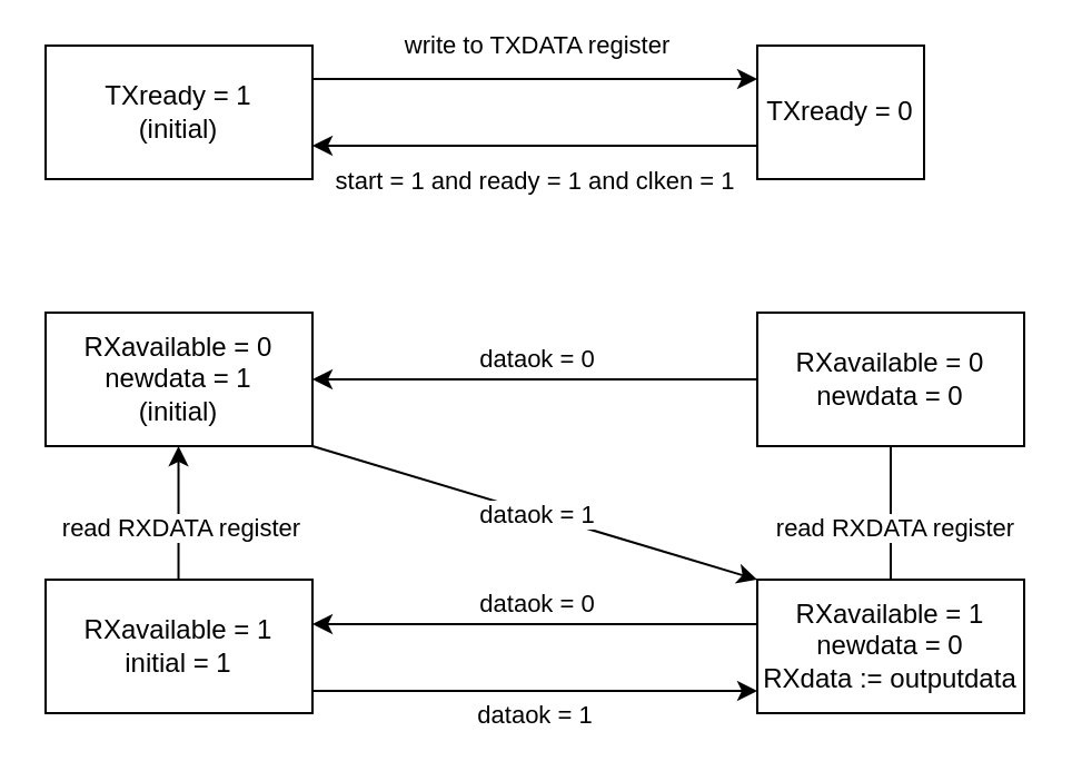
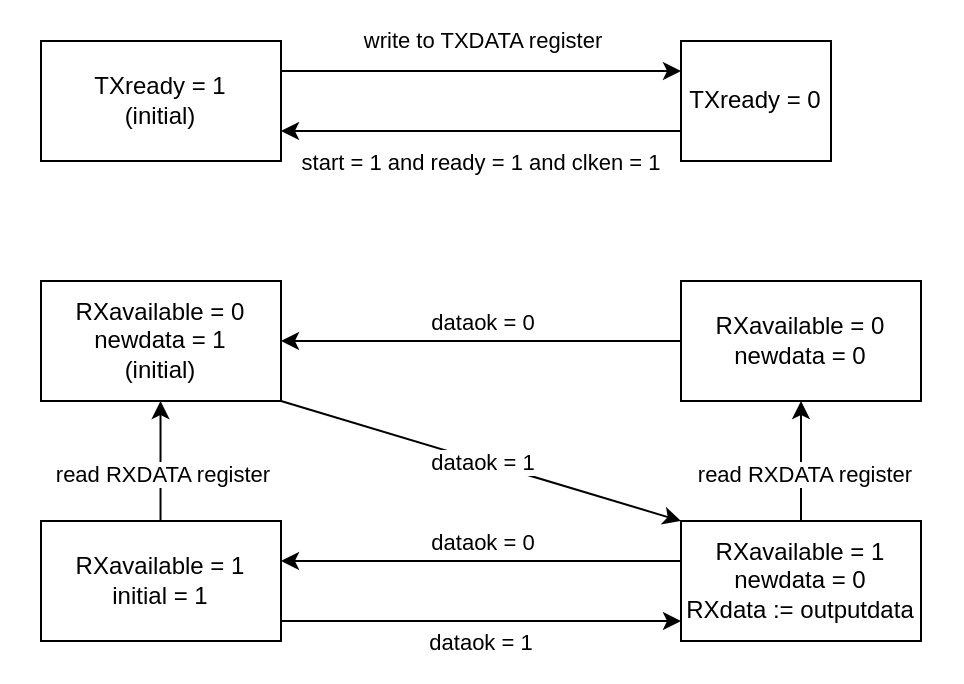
  <mxCell id="0" />
  <mxCell id="1" parent="0" />
  <mxCell id="2" value="TXready = 1&lt;br&gt;(initial)" style="rounded=0;whiteSpace=wrap;html=1;" vertex="1" parent="1"><mxGeometry x="20" y="20" width="120" height="60" as="geometry" /></mxCell>
  <mxCell id="3" value="TXready = 0" style="rounded=0;whiteSpace=wrap;html=1;" vertex="1" parent="1"><mxGeometry x="340" y="20" width="75" height="60" as="geometry" /></mxCell>
  <mxCell id="4" value="" style="endArrow=classic;html=1;exitX=1;exitY=0.25;exitDx=0;exitDy=0;entryX=0;entryY=0.25;entryDx=0;entryDy=0;edgeStyle=orthogonalEdgeStyle;elbow=vertical;curved=1;" edge="1" parent="1" source="2" target="3"><mxGeometry width="50" height="50" relative="1" as="geometry"><mxPoint x="260" y="260" as="sourcePoint" /><mxPoint x="310" y="210" as="targetPoint" /></mxGeometry></mxCell>
  <mxCell id="5" value="write to TXDATA register" style="edgeLabel;html=1;align=center;verticalAlign=middle;resizable=0;points=[];" vertex="1" connectable="0" parent="4"><mxGeometry x="0.156" y="-1" relative="1" as="geometry"><mxPoint x="-15.71" y="-16" as="offset" /></mxGeometry></mxCell>
  <mxCell id="6" value="" style="endArrow=classic;html=1;entryX=1;entryY=0.75;entryDx=0;entryDy=0;exitX=0;exitY=0.75;exitDx=0;exitDy=0;" edge="1" parent="1" source="3" target="2"><mxGeometry width="50" height="50" relative="1" as="geometry"><mxPoint x="190" y="130" as="sourcePoint" /><mxPoint x="240" y="80" as="targetPoint" /></mxGeometry></mxCell>
  <mxCell id="7" value="start = 1 and ready = 1 and clken = 1" style="edgeLabel;html=1;align=center;verticalAlign=middle;resizable=0;points=[];" vertex="1" connectable="0" parent="6"><mxGeometry x="0.106" relative="1" as="geometry"><mxPoint x="10.48" y="15" as="offset" /></mxGeometry></mxCell>
  <mxCell id="8" value="RXavailable = 0&lt;br&gt;newdata = 1&lt;br&gt;(initial)" style="rounded=0;whiteSpace=wrap;html=1;" vertex="1" parent="1"><mxGeometry x="20" y="140" width="120" height="60" as="geometry" /></mxCell>
  <mxCell id="9" value="RXavailable = 0&lt;br&gt;newdata = 0" style="rounded=0;whiteSpace=wrap;html=1;" vertex="1" parent="1"><mxGeometry x="340" y="140" width="120" height="60" as="geometry" /></mxCell>
  <mxCell id="10" value="RXavailable = 1&lt;br&gt;initial = 1" style="rounded=0;whiteSpace=wrap;html=1;" vertex="1" parent="1"><mxGeometry x="20" y="260" width="120" height="60" as="geometry" /></mxCell>
  <mxCell id="11" value="RXavailable = 1&lt;br&gt;newdata = 0&lt;br&gt;RXdata := outputdata" style="rounded=0;whiteSpace=wrap;html=1;" vertex="1" parent="1"><mxGeometry x="340" y="260" width="120" height="60" as="geometry" /></mxCell>
- <mxCell id="12" value="" style="endArrow=none;html=1;entryX=0.5;entryY=1;entryDx=0;entryDy=0;exitX=0.5;exitY=0;exitDx=0;exitDy=0;" edge="1" parent="1" source="11" target="9"><mxGeometry width="50" height="50" relative="1" as="geometry"><mxPoint x="210" y="190" as="sourcePoint" /><mxPoint x="260" y="140" as="targetPoint" /></mxGeometry></mxCell>
+ <mxCell id="12" value="" style="endArrow=classic;html=1;entryX=0.5;entryY=1;entryDx=0;entryDy=0;exitX=0.5;exitY=0;exitDx=0;exitDy=0;" edge="1" parent="1" source="11" target="9"><mxGeometry width="50" height="50" relative="1" as="geometry"><mxPoint x="210" y="190" as="sourcePoint" /><mxPoint x="260" y="140" as="targetPoint" /></mxGeometry></mxCell>
  <mxCell id="13" value="read RXDATA register" style="edgeLabel;html=1;align=center;verticalAlign=middle;resizable=0;points=[];" vertex="1" connectable="0" parent="12"><mxGeometry x="-0.208" y="-1" relative="1" as="geometry"><mxPoint as="offset" /></mxGeometry></mxCell>
  <mxCell id="14" value="" style="endArrow=classic;html=1;entryX=0.5;entryY=1;entryDx=0;entryDy=0;exitX=0.5;exitY=0;exitDx=0;exitDy=0;" edge="1" parent="1"><mxGeometry width="50" height="50" relative="1" as="geometry"><mxPoint x="79.76" y="260" as="sourcePoint" /><mxPoint x="79.76" y="200" as="targetPoint" /></mxGeometry></mxCell>
  <mxCell id="15" value="read RXDATA register" style="edgeLabel;html=1;align=center;verticalAlign=middle;resizable=0;points=[];" vertex="1" connectable="0" parent="14"><mxGeometry x="-0.208" y="-1" relative="1" as="geometry"><mxPoint as="offset" /></mxGeometry></mxCell>
  <mxCell id="16" value="" style="endArrow=classic;html=1;exitX=0;exitY=0.5;exitDx=0;exitDy=0;entryX=1;entryY=0.5;entryDx=0;entryDy=0;" edge="1" parent="1" source="9" target="8"><mxGeometry width="50" height="50" relative="1" as="geometry"><mxPoint x="260" y="140" as="sourcePoint" /><mxPoint x="210" y="190" as="targetPoint" /></mxGeometry></mxCell>
  <mxCell id="17" value="dataok = 0" style="edgeLabel;html=1;align=center;verticalAlign=middle;resizable=0;points=[];" vertex="1" connectable="0" parent="16"><mxGeometry x="0.073" y="1" relative="1" as="geometry"><mxPoint x="7.14" y="-11" as="offset" /></mxGeometry></mxCell>
  <mxCell id="18" value="" style="endArrow=classic;html=1;exitX=0;exitY=0.5;exitDx=0;exitDy=0;entryX=1;entryY=0.5;entryDx=0;entryDy=0;" edge="1" parent="1"><mxGeometry width="50" height="50" relative="1" as="geometry"><mxPoint x="340" y="280" as="sourcePoint" /><mxPoint x="140" y="280" as="targetPoint" /></mxGeometry></mxCell>
  <mxCell id="19" value="dataok = 0" style="edgeLabel;html=1;align=center;verticalAlign=middle;resizable=0;points=[];" vertex="1" connectable="0" parent="18"><mxGeometry x="0.073" y="1" relative="1" as="geometry"><mxPoint x="7.14" y="-11" as="offset" /></mxGeometry></mxCell>
  <mxCell id="20" value="" style="endArrow=classic;html=1;exitX=0;exitY=0.5;exitDx=0;exitDy=0;entryX=1;entryY=0.5;entryDx=0;entryDy=0;" edge="1" parent="1"><mxGeometry width="50" height="50" relative="1" as="geometry"><mxPoint x="140" y="310" as="sourcePoint" /><mxPoint x="340" y="310" as="targetPoint" /></mxGeometry></mxCell>
  <mxCell id="21" value="dataok = 1" style="edgeLabel;html=1;align=center;verticalAlign=middle;resizable=0;points=[];" vertex="1" connectable="0" parent="20"><mxGeometry x="0.073" y="1" relative="1" as="geometry"><mxPoint x="-7.14" y="11" as="offset" /></mxGeometry></mxCell>
  <mxCell id="22" value="" style="endArrow=classic;html=1;exitX=1;exitY=1;exitDx=0;exitDy=0;entryX=0;entryY=0;entryDx=0;entryDy=0;" edge="1" parent="1" source="8" target="11"><mxGeometry width="50" height="50" relative="1" as="geometry"><mxPoint x="150" y="320" as="sourcePoint" /><mxPoint x="350" y="320" as="targetPoint" /></mxGeometry></mxCell>
  <mxCell id="23" value="dataok = 1" style="edgeLabel;html=1;align=center;verticalAlign=middle;resizable=0;points=[];" vertex="1" connectable="0" parent="22"><mxGeometry x="0.073" y="1" relative="1" as="geometry"><mxPoint x="-7.14" y="-1.2" as="offset" /></mxGeometry></mxCell>
